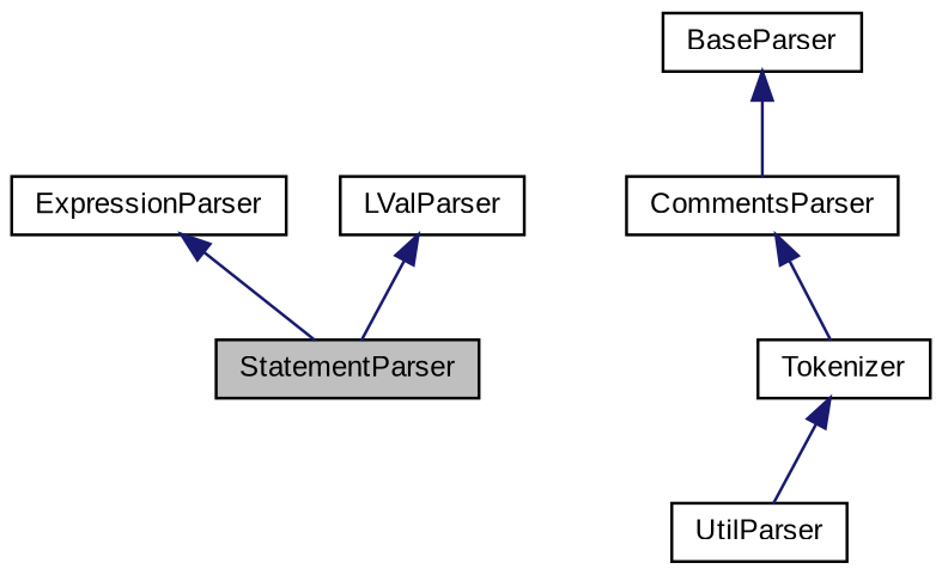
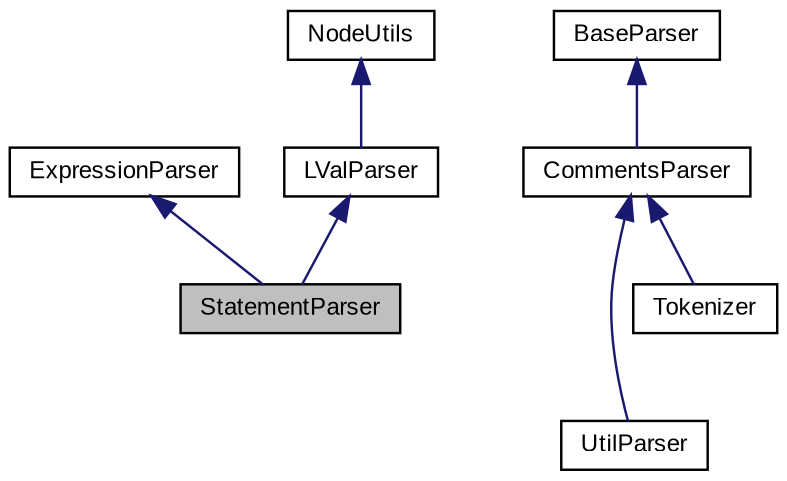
  digraph {
    fontname="Liberation Sans"
    node [color=black fillcolor=white fontname="Liberation Sans" fontsize=10 shape=record style=filled]
    edge [color=midnightblue dir=back fontname="Liberation Sans" fontsize=10 labelfontname=Helvetica labelfontsize=10 style=solid]
    n1 [fillcolor=grey75 fontcolor=black height=0.2 label=StatementParser width=0.4]
    n2 [height=0.2 label=ExpressionParser width=0.4]
    n3 [height=0.2 label=LValParser width=0.4]
+   n4 [height=0.2 label=NodeUtils width=0.4]
    n5 [height=0.2 label=UtilParser width=0.4]
    n6 [height=0.2 label=Tokenizer width=0.4]
    n7 [height=0.2 label=CommentsParser width=0.4]
    n8 [height=0.2 label=BaseParser width=0.4]
    n2 -> n1
    n3 -> n1
-   n6 -> n5
+   n4 -> n3
+   n7 -> n5
    n7 -> n6
    n8 -> n7
  }
